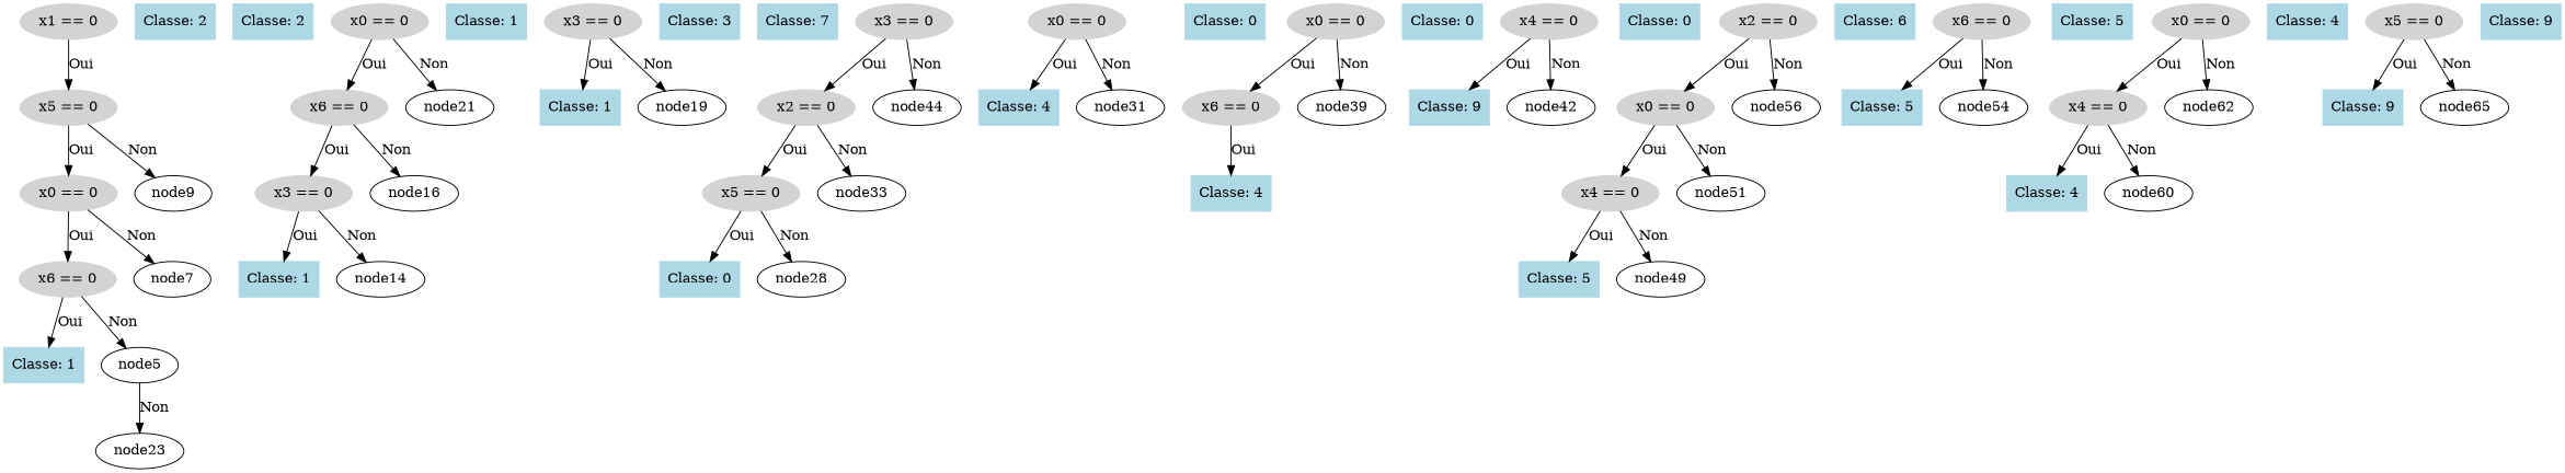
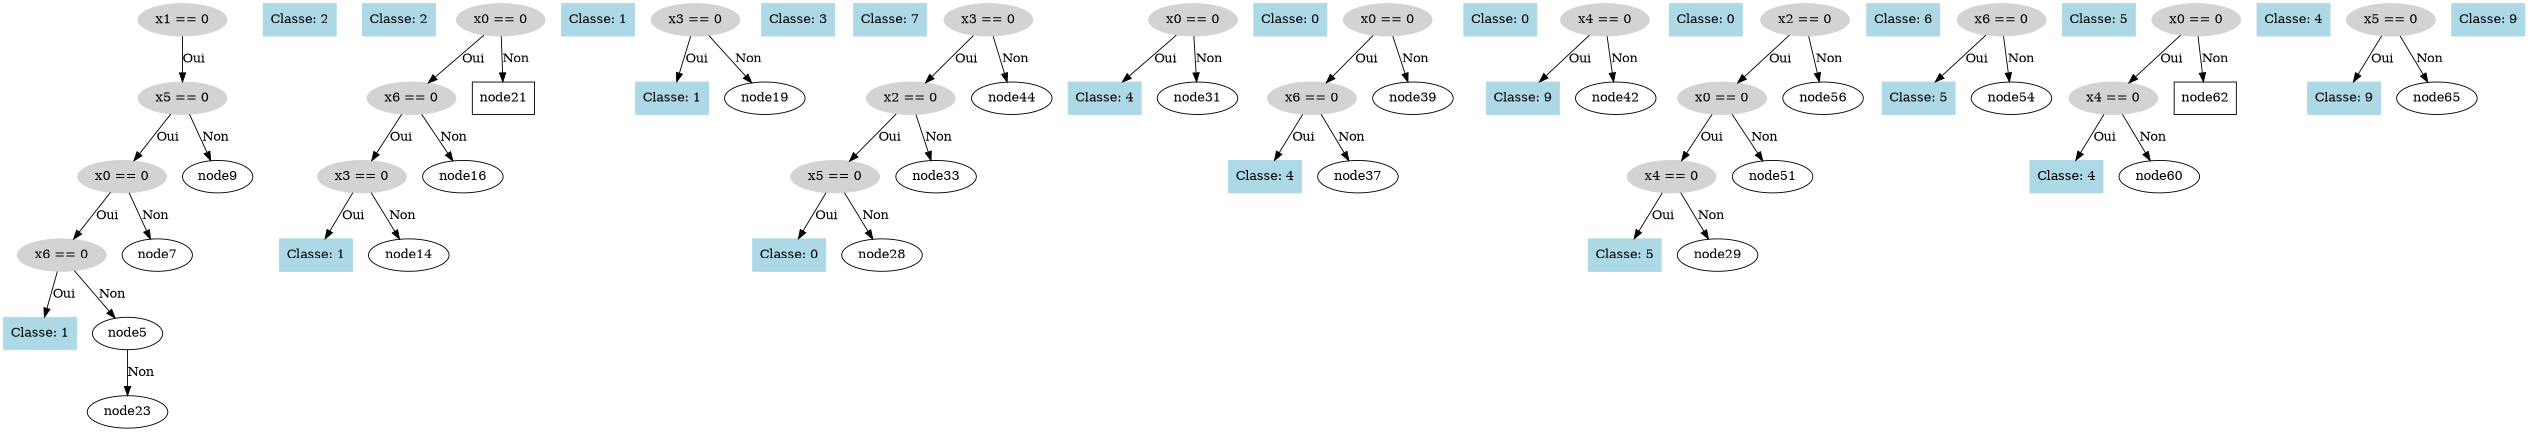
  digraph {
    node [color=lightblue shape=box style=filled]
    n1 [color=lightgray label="x1 == 0" shape=ellipse]
    n2 [color=lightgray label="x5 == 0" shape=ellipse]
    n3 [color=lightgray label="x0 == 0" shape=ellipse]
    node9 [color="" shape="" style=""]
    node23 [color="" shape="" style=""]
    n6 [color=lightgray label="x6 == 0" shape=ellipse]
    node7 [color="" shape="" style=""]
    n8 [label="Classe: 1"]
    node5 [color="" shape="" style=""]
    n10 [label="Classe: 2"]
    n11 [label="Classe: 2"]
    n12 [color=lightgray label="x0 == 0" shape=ellipse]
    n13 [color=lightgray label="x6 == 0" shape=ellipse]
-   node21 [color="" shape="" style=""]
+   node21 [color="" style=""]
    n15 [color=lightgray label="x3 == 0" shape=ellipse]
    node16 [color="" shape="" style=""]
    n17 [label="Classe: 1"]
    node14 [color="" shape="" style=""]
    n19 [label="Classe: 1"]
    n20 [color=lightgray label="x3 == 0" shape=ellipse]
    n21 [label="Classe: 1"]
    node19 [color="" shape="" style=""]
    n23 [label="Classe: 3"]
    n24 [label="Classe: 7"]
    n25 [color=lightgray label="x3 == 0" shape=ellipse]
    n26 [color=lightgray label="x2 == 0" shape=ellipse]
    node44 [color="" shape="" style=""]
    n28 [color=lightgray label="x5 == 0" shape=ellipse]
    node33 [color="" shape="" style=""]
    n30 [label="Classe: 0"]
    node28 [color="" shape="" style=""]
    n32 [color=lightgray label="x0 == 0" shape=ellipse]
    n33 [label="Classe: 4"]
    node31 [color="" shape="" style=""]
    n35 [label="Classe: 0"]
    n36 [color=lightgray label="x0 == 0" shape=ellipse]
    n37 [color=lightgray label="x6 == 0" shape=ellipse]
    node39 [color="" shape="" style=""]
    n39 [label="Classe: 4"]
+   node37 [color="" shape="" style=""]
    n41 [label="Classe: 0"]
    n42 [color=lightgray label="x4 == 0" shape=ellipse]
    n43 [label="Classe: 9"]
    node42 [color="" shape="" style=""]
    n45 [label="Classe: 0"]
    n46 [color=lightgray label="x2 == 0" shape=ellipse]
    n47 [color=lightgray label="x0 == 0" shape=ellipse]
    node56 [color="" shape="" style=""]
    n49 [color=lightgray label="x4 == 0" shape=ellipse]
    node51 [color="" shape="" style=""]
    n51 [label="Classe: 5"]
-   node49 [color="" shape="" style=""]
+   node49 [label=node29 color="" shape="" style=""]
    n53 [label="Classe: 6"]
    n54 [color=lightgray label="x6 == 0" shape=ellipse]
    n55 [label="Classe: 5"]
    node54 [color="" shape="" style=""]
    n57 [label="Classe: 5"]
    n58 [color=lightgray label="x0 == 0" shape=ellipse]
    n59 [color=lightgray label="x4 == 0" shape=ellipse]
-   node62 [color="" shape="" style=""]
+   node62 [color="" style=""]
    n61 [label="Classe: 4"]
    node60 [color="" shape="" style=""]
    n63 [label="Classe: 4"]
    n64 [color=lightgray label="x5 == 0" shape=ellipse]
    n65 [label="Classe: 9"]
    node65 [color="" shape="" style=""]
    n67 [label="Classe: 9"]
    n1 -> n2 [label=Oui]
    n2 -> n3 [label=Oui]
    n2 -> node9 [label=Non]
    n3 -> n6 [label=Oui]
    n3 -> node7 [label=Non]
    n6 -> n8 [label=Oui]
    n6 -> node5 [label=Non]
    node5 -> node23 [label=Non]
    n12 -> n13 [label=Oui]
    n12 -> node21 [label=Non]
    n13 -> n15 [label=Oui]
    n13 -> node16 [label=Non]
    n15 -> n17 [label=Oui]
    n15 -> node14 [label=Non]
    n20 -> n21 [label=Oui]
    n20 -> node19 [label=Non]
    n25 -> n26 [label=Oui]
    n25 -> node44 [label=Non]
    n26 -> n28 [label=Oui]
    n26 -> node33 [label=Non]
    n28 -> n30 [label=Oui]
    n28 -> node28 [label=Non]
    n32 -> n33 [label=Oui]
    n32 -> node31 [label=Non]
    n36 -> n37 [label=Oui]
    n36 -> node39 [label=Non]
    n37 -> n39 [label=Oui]
+   n37 -> node37 [label=Non]
    n42 -> n43 [label=Oui]
    n42 -> node42 [label=Non]
    n46 -> n47 [label=Oui]
    n46 -> node56 [label=Non]
    n47 -> n49 [label=Oui]
    n47 -> node51 [label=Non]
    n49 -> n51 [label=Oui]
    n49 -> node49 [label=Non]
    n54 -> n55 [label=Oui]
    n54 -> node54 [label=Non]
    n58 -> n59 [label=Oui]
    n58 -> node62 [label=Non]
    n59 -> n61 [label=Oui]
    n59 -> node60 [label=Non]
    n64 -> n65 [label=Oui]
    n64 -> node65 [label=Non]
  }
